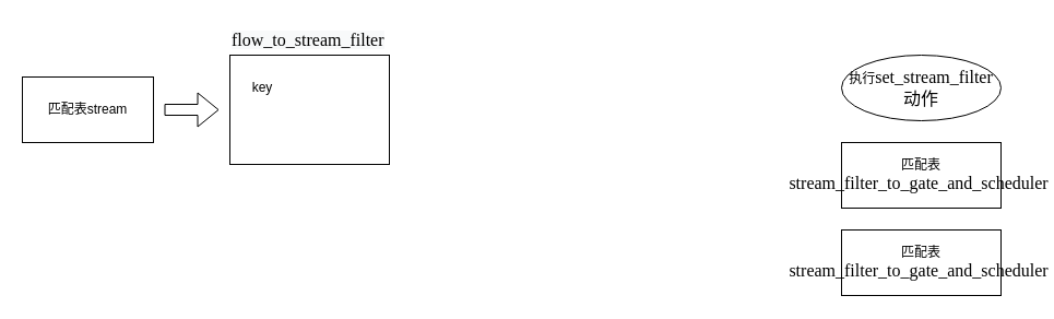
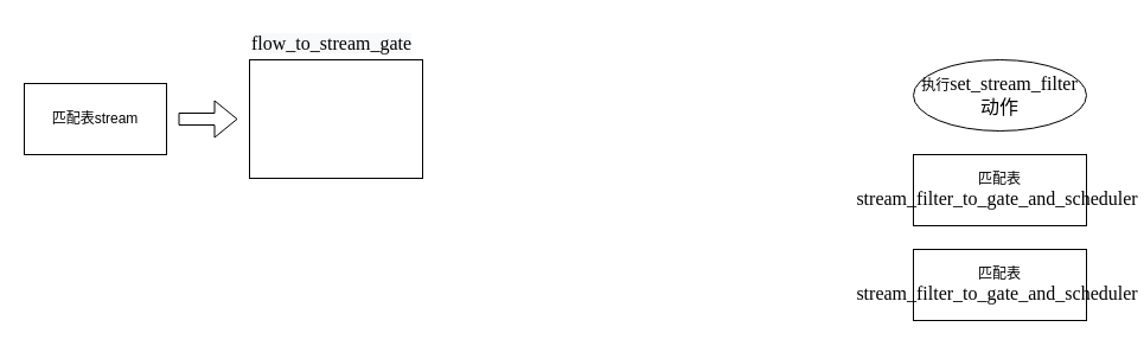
  <mxCell id="0" />
  <mxCell id="1" parent="0" />
  <mxCell id="2" value="匹配表stream" style="rounded=0;whiteSpace=wrap;html=1;" vertex="1" parent="1"><mxGeometry x="20" y="70" width="120" height="60" as="geometry" /></mxCell>
  <mxCell id="3" value="" style="rounded=0;whiteSpace=wrap;html=1;" vertex="1" parent="1"><mxGeometry x="210" y="50" width="146" height="100" as="geometry" /></mxCell>
  <mxCell id="4" value="执行&lt;span lang=&quot;EN-US&quot; style=&quot;font-size: 12.0pt ; font-family: &amp;#34;times new roman&amp;#34; , serif&quot;&gt;set_stream_filter动作&lt;/span&gt;" style="ellipse;whiteSpace=wrap;html=1;" vertex="1" parent="1"><mxGeometry x="770" y="50" width="146" height="60" as="geometry" /></mxCell>
  <mxCell id="5" value="匹配表&lt;span lang=&quot;EN-US&quot; style=&quot;font-size: 12.0pt ; font-family: &amp;#34;times new roman&amp;#34; , serif&quot;&gt;stream_filter_to_gate_and_scheduler&amp;nbsp;&lt;/span&gt;" style="rounded=0;whiteSpace=wrap;html=1;" vertex="1" parent="1"><mxGeometry x="770" y="130" width="146" height="60" as="geometry" /></mxCell>
  <mxCell id="6" value="匹配表&lt;span lang=&quot;EN-US&quot; style=&quot;font-size: 12.0pt ; font-family: &amp;#34;times new roman&amp;#34; , serif&quot;&gt;stream_filter_to_gate_and_scheduler&amp;nbsp;&lt;/span&gt;" style="rounded=0;whiteSpace=wrap;html=1;" vertex="1" parent="1"><mxGeometry x="770" y="210" width="146" height="60" as="geometry" /></mxCell>
- <mxCell id="7" value="&lt;span style=&quot;color: rgb(0, 0, 0); font-family: &amp;quot;times new roman&amp;quot;, serif; font-size: 16px; font-style: normal; font-weight: 400; letter-spacing: normal; text-align: center; text-indent: 0px; text-transform: none; word-spacing: 0px; background-color: rgb(248, 249, 250); display: inline; float: none;&quot;&gt;flow_to_stream_filter&lt;/span&gt;" style="text;whiteSpace=wrap;html=1;" vertex="1" parent="1"><mxGeometry x="210" y="20" width="170" height="30" as="geometry" /></mxCell>
+ <mxCell id="7" value="&lt;span style=&quot;color: rgb(0, 0, 0); font-family: &amp;quot;times new roman&amp;quot;, serif; font-size: 16px; font-style: normal; font-weight: 400; letter-spacing: normal; text-align: center; text-indent: 0px; text-transform: none; word-spacing: 0px; background-color: rgb(248, 249, 250); display: inline; float: none;&quot;&gt;flow_to_stream_gate&lt;/span&gt;" style="text;whiteSpace=wrap;html=1;" vertex="1" parent="1"><mxGeometry x="210" y="20" width="170" height="30" as="geometry" /></mxCell>
  <mxCell id="8" value="" style="shape=flexArrow;endArrow=classic;html=1;" edge="1" parent="1"><mxGeometry width="50" height="50" relative="1" as="geometry"><mxPoint x="150" y="100" as="sourcePoint" /><mxPoint x="200" y="100" as="targetPoint" /></mxGeometry></mxCell>
- <mxCell id="9" value="key" style="text;html=1;strokeColor=none;fillColor=none;align=center;verticalAlign=middle;whiteSpace=wrap;rounded=0;" vertex="1" parent="1"><mxGeometry x="220" y="70" width="40" height="20" as="geometry" /></mxCell>
